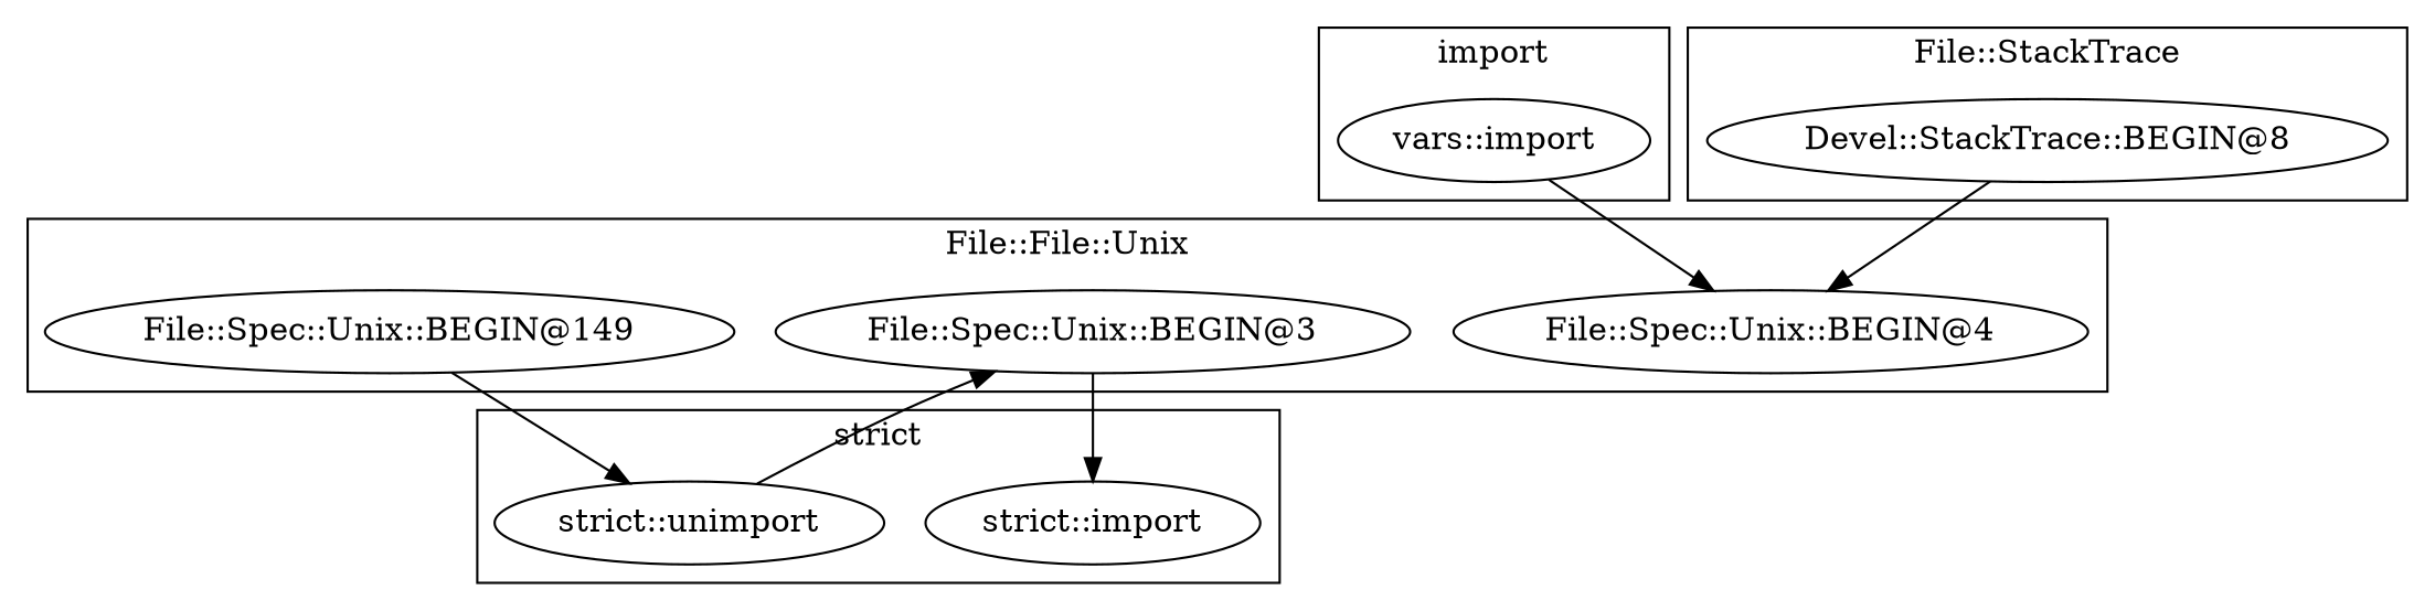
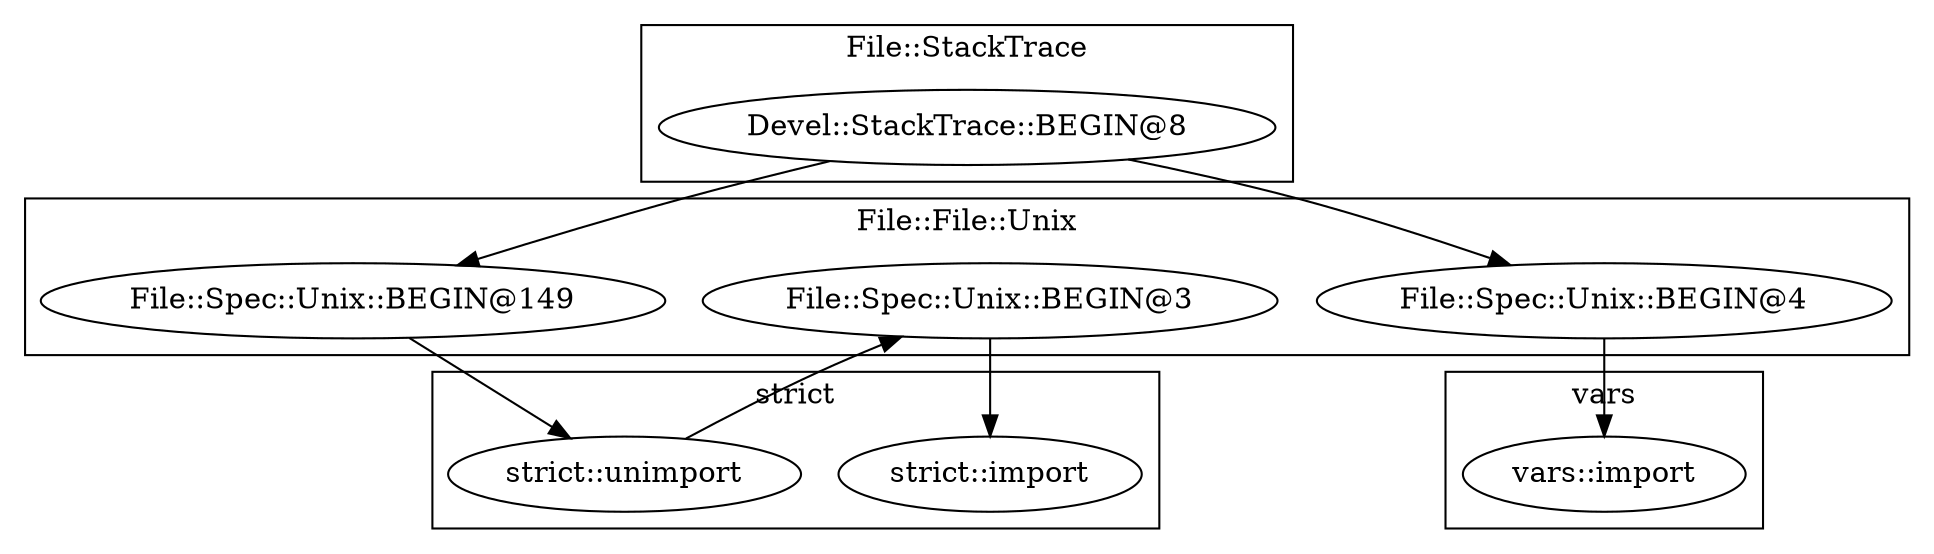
  digraph {
    "vars::import"
    "Devel::StackTrace::BEGIN@8"
    "strict::import"
    "strict::unimport"
    "File::Spec::Unix::BEGIN@4"
    "File::Spec::Unix::BEGIN@3"
    "File::Spec::Unix::BEGIN@149"
    subgraph cluster_1 {
-     label=import
+     label=vars
      "vars::import"
    }
    subgraph cluster_2 {
      label="File::StackTrace"
      "Devel::StackTrace::BEGIN@8"
    }
    subgraph cluster_3 {
      label="strict"
      "strict::import"
      "strict::unimport"
    }
    subgraph cluster_4 {
      label="File::File::Unix"
      "File::Spec::Unix::BEGIN@4"
      "File::Spec::Unix::BEGIN@3"
      "File::Spec::Unix::BEGIN@149"
    }
    "Devel::StackTrace::BEGIN@8" -> "File::Spec::Unix::BEGIN@4"
+   "Devel::StackTrace::BEGIN@8" -> "File::Spec::Unix::BEGIN@149"
    "strict::unimport" -> "File::Spec::Unix::BEGIN@3"
-   "vars::import" -> "File::Spec::Unix::BEGIN@4"
+   "File::Spec::Unix::BEGIN@4" -> "vars::import"
    "File::Spec::Unix::BEGIN@3" -> "strict::import"
    "File::Spec::Unix::BEGIN@149" -> "strict::unimport"
  }
